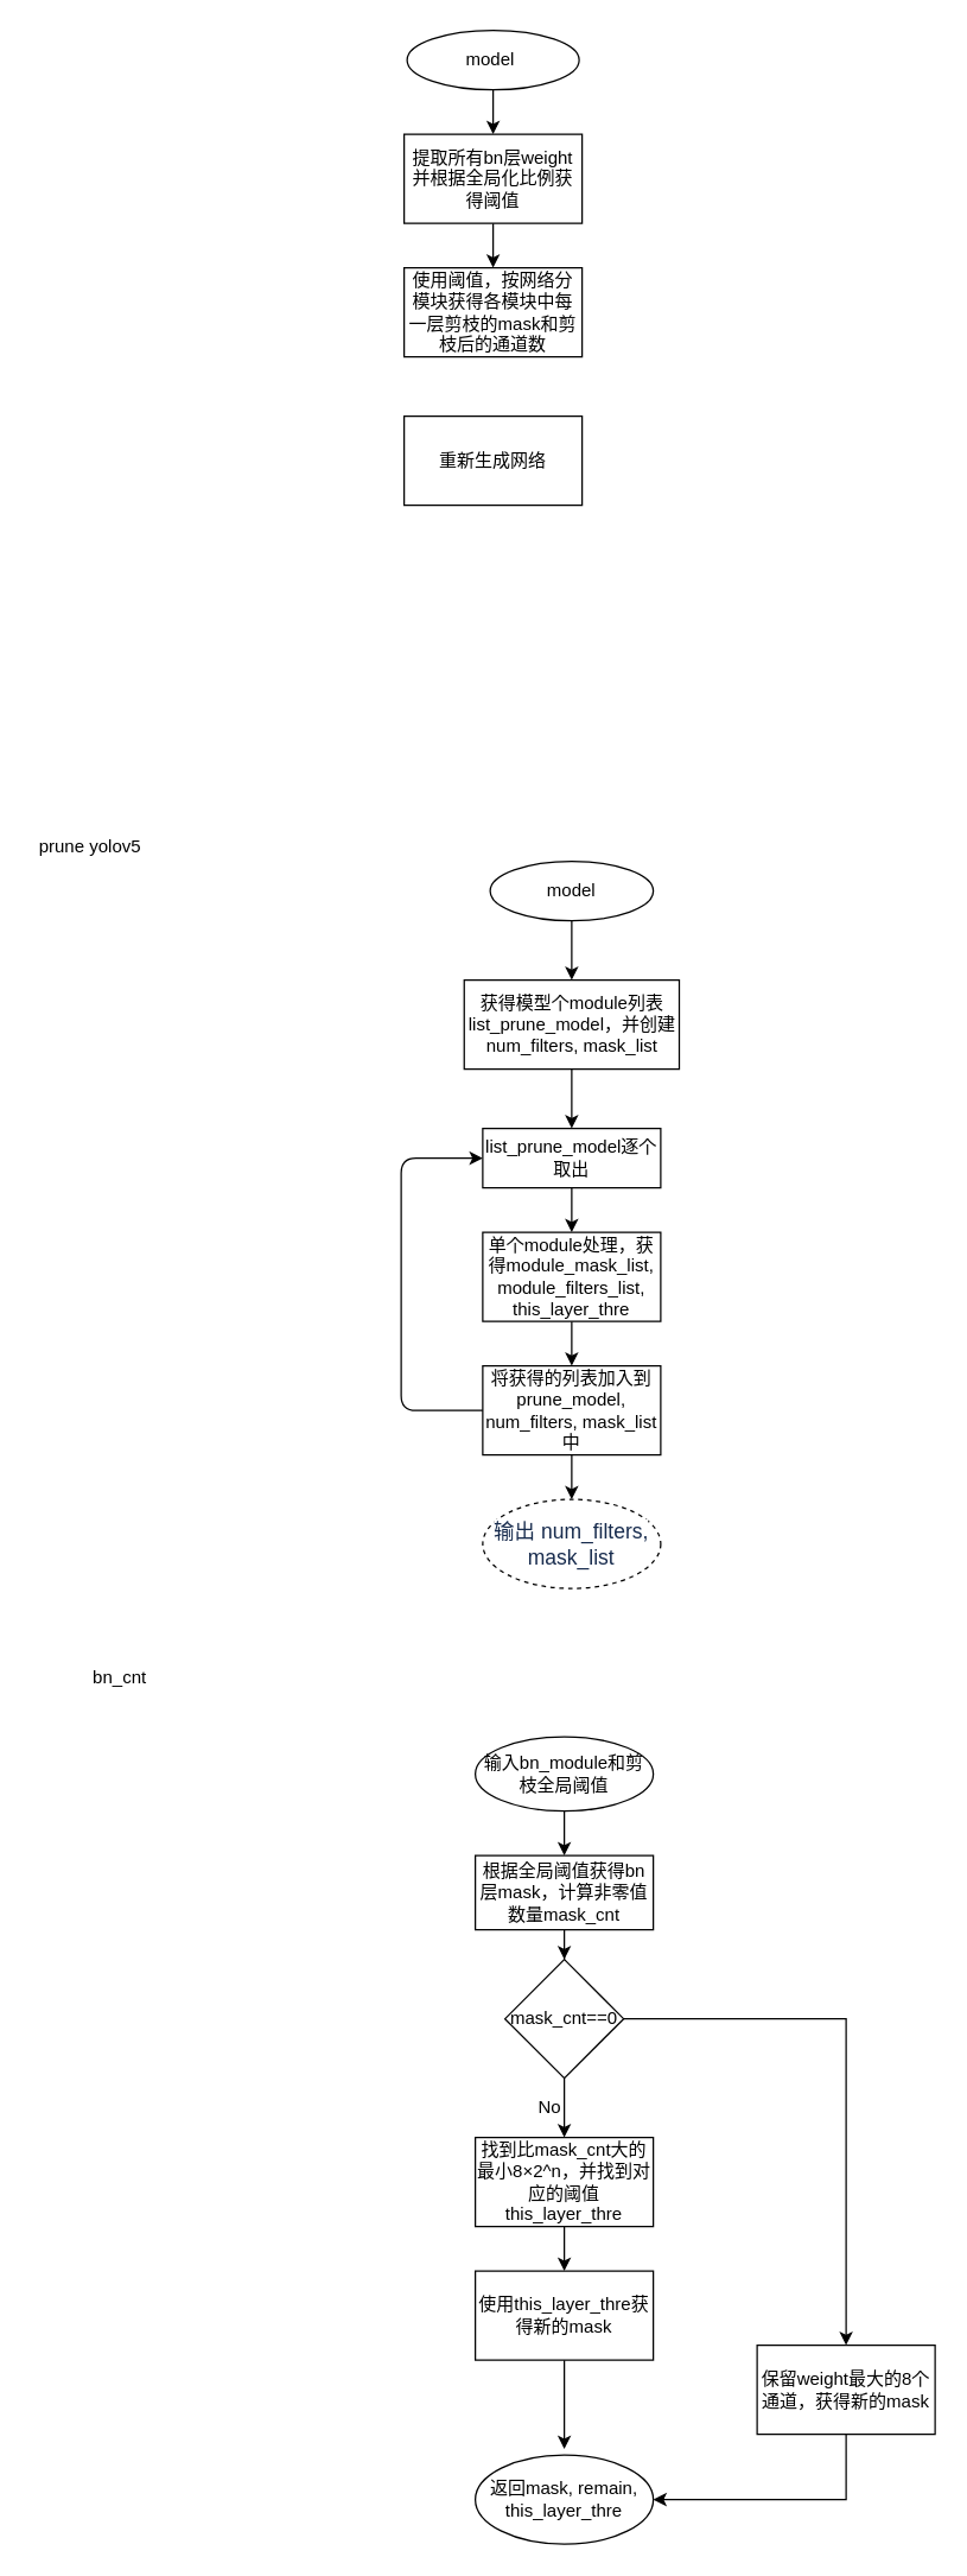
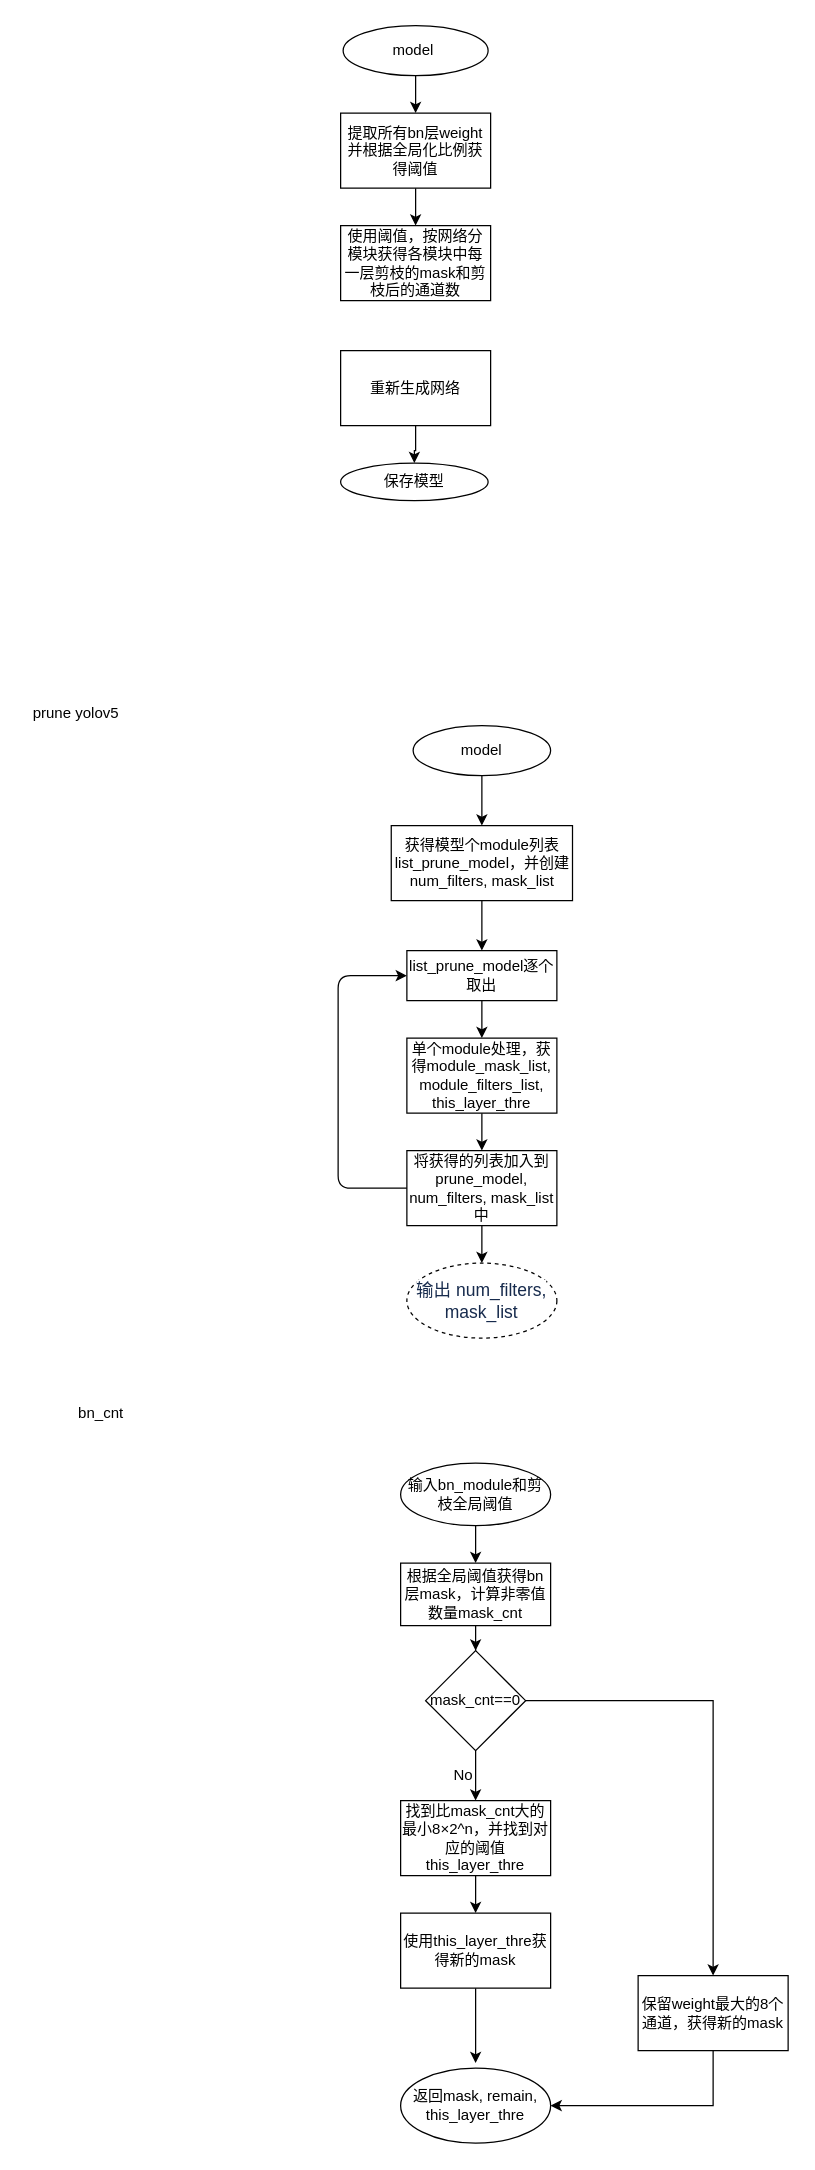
  <mxCell id="0" />
  <mxCell id="1" parent="0" />
  <mxCell id="2" value="" style="edgeStyle=orthogonalEdgeStyle;rounded=0;orthogonalLoop=1;jettySize=auto;html=1;" parent="1" source="3" target="5" edge="1"><mxGeometry relative="1" as="geometry" /></mxCell>
  <mxCell id="3" value="model&amp;nbsp;" style="ellipse;whiteSpace=wrap;html=1;" parent="1" vertex="1"><mxGeometry x="274" y="20" width="116" height="40" as="geometry" /></mxCell>
  <mxCell id="4" value="" style="edgeStyle=orthogonalEdgeStyle;rounded=0;orthogonalLoop=1;jettySize=auto;html=1;" parent="1" source="5" target="6" edge="1"><mxGeometry relative="1" as="geometry" /></mxCell>
  <mxCell id="5" value="提取所有bn层weight&lt;br&gt;并根据全局化比例获得阈值" style="whiteSpace=wrap;html=1;" parent="1" vertex="1"><mxGeometry x="272" y="90" width="120" height="60" as="geometry" /></mxCell>
  <mxCell id="6" value="使用阈值，按网络分模块获得各模块中每一层剪枝的mask和剪枝后的通道数" style="whiteSpace=wrap;html=1;" parent="1" vertex="1"><mxGeometry x="272" y="180" width="120" height="60" as="geometry" /></mxCell>
+ <mxCell id="7" value="" style="edgeStyle=orthogonalEdgeStyle;rounded=0;orthogonalLoop=1;jettySize=auto;html=1;" parent="1" source="8" target="9" edge="1"><mxGeometry relative="1" as="geometry" /></mxCell>
  <mxCell id="8" value="重新生成网络" style="whiteSpace=wrap;html=1;" parent="1" vertex="1"><mxGeometry x="272" y="280" width="120" height="60" as="geometry" /></mxCell>
+ <mxCell id="9" value="保存模型" style="ellipse;whiteSpace=wrap;html=1;" parent="1" vertex="1"><mxGeometry x="272" y="370" width="118" height="30" as="geometry" /></mxCell>
  <mxCell id="10" value="" style="edgeStyle=orthogonalEdgeStyle;rounded=0;orthogonalLoop=1;jettySize=auto;html=1;" edge="1" parent="1" source="11" target="13"><mxGeometry relative="1" as="geometry" /></mxCell>
  <mxCell id="11" value="model" style="ellipse;whiteSpace=wrap;html=1;" vertex="1" parent="1"><mxGeometry x="330" y="580" width="110" height="40" as="geometry" /></mxCell>
  <mxCell id="12" value="" style="edgeStyle=orthogonalEdgeStyle;rounded=0;orthogonalLoop=1;jettySize=auto;html=1;" edge="1" parent="1" source="13" target="15"><mxGeometry relative="1" as="geometry" /></mxCell>
  <mxCell id="13" value="获得模型个module列表list_prune_model，并创建num_filters, mask_list" style="whiteSpace=wrap;html=1;" vertex="1" parent="1"><mxGeometry x="312.5" y="660" width="145" height="60" as="geometry" /></mxCell>
  <mxCell id="14" value="" style="edgeStyle=orthogonalEdgeStyle;rounded=0;orthogonalLoop=1;jettySize=auto;html=1;" edge="1" parent="1" source="15" target="17"><mxGeometry relative="1" as="geometry" /></mxCell>
  <mxCell id="15" value="list_prune_model逐个取出" style="whiteSpace=wrap;html=1;" vertex="1" parent="1"><mxGeometry x="325" y="760" width="120" height="40" as="geometry" /></mxCell>
  <mxCell id="16" value="" style="edgeStyle=orthogonalEdgeStyle;rounded=0;orthogonalLoop=1;jettySize=auto;html=1;" edge="1" parent="1" source="17" target="19"><mxGeometry relative="1" as="geometry" /></mxCell>
  <mxCell id="17" value="单个module处理，获得module_mask_list, module_filters_list, this_layer_thre" style="whiteSpace=wrap;html=1;" vertex="1" parent="1"><mxGeometry x="325" y="830" width="120" height="60" as="geometry" /></mxCell>
  <mxCell id="18" value="" style="edgeStyle=orthogonalEdgeStyle;rounded=0;orthogonalLoop=1;jettySize=auto;html=1;" edge="1" parent="1" source="19" target="20"><mxGeometry relative="1" as="geometry" /></mxCell>
  <mxCell id="19" value="将获得的列表加入到prune_model, num_filters, mask_list中" style="whiteSpace=wrap;html=1;" vertex="1" parent="1"><mxGeometry x="325" y="920" width="120" height="60" as="geometry" /></mxCell>
  <mxCell id="20" value="&lt;span style=&quot;color: rgb(23 , 43 , 77) ; font-size: 14px ; text-align: left ; background-color: rgb(255 , 255 , 255)&quot;&gt;输出 num_filters, mask_list&lt;/span&gt;" style="ellipse;whiteSpace=wrap;html=1;dashed=1;" vertex="1" parent="1"><mxGeometry x="325" y="1010" width="120" height="60" as="geometry" /></mxCell>
  <mxCell id="21" value="" style="endArrow=classic;html=1;exitX=0;exitY=0.5;exitDx=0;exitDy=0;entryX=0;entryY=0.5;entryDx=0;entryDy=0;" edge="1" parent="1" source="19" target="15"><mxGeometry width="50" height="50" relative="1" as="geometry"><mxPoint x="370" y="960" as="sourcePoint" /><mxPoint x="270" y="900" as="targetPoint" /><Array as="points"><mxPoint x="270" y="950" /><mxPoint x="270" y="780" /></Array></mxGeometry></mxCell>
  <mxCell id="22" value="" style="edgeStyle=orthogonalEdgeStyle;rounded=0;orthogonalLoop=1;jettySize=auto;html=1;" edge="1" parent="1" source="23" target="27"><mxGeometry relative="1" as="geometry" /></mxCell>
  <mxCell id="23" value="输入bn_module和剪枝全局阈值" style="ellipse;whiteSpace=wrap;html=1;" vertex="1" parent="1"><mxGeometry x="320" y="1170" width="120" height="50" as="geometry" /></mxCell>
  <mxCell id="24" value="prune yolov5" style="text;html=1;align=center;verticalAlign=middle;resizable=0;points=[];autosize=1;" vertex="1" parent="1"><mxGeometry x="20" y="560" width="80" height="20" as="geometry" /></mxCell>
  <mxCell id="25" value="bn_cnt" style="text;html=1;align=center;verticalAlign=middle;resizable=0;points=[];autosize=1;" vertex="1" parent="1"><mxGeometry x="45" y="1120" width="70" height="20" as="geometry" /></mxCell>
  <mxCell id="26" value="" style="edgeStyle=orthogonalEdgeStyle;rounded=0;orthogonalLoop=1;jettySize=auto;html=1;" edge="1" parent="1" source="27" target="30"><mxGeometry relative="1" as="geometry" /></mxCell>
  <mxCell id="27" value="根据全局阈值获得bn层mask，计算非零值数量mask_cnt" style="whiteSpace=wrap;html=1;" vertex="1" parent="1"><mxGeometry x="320" y="1250" width="120" height="50" as="geometry" /></mxCell>
  <mxCell id="28" value="" style="edgeStyle=orthogonalEdgeStyle;rounded=0;orthogonalLoop=1;jettySize=auto;html=1;" edge="1" parent="1" source="30" target="32"><mxGeometry relative="1" as="geometry"><Array as="points"><mxPoint x="380" y="1440" /><mxPoint x="380" y="1440" /></Array></mxGeometry></mxCell>
  <mxCell id="29" value="" style="edgeStyle=orthogonalEdgeStyle;rounded=0;orthogonalLoop=1;jettySize=auto;html=1;" edge="1" parent="1" source="30" target="37"><mxGeometry relative="1" as="geometry" /></mxCell>
  <mxCell id="30" value="mask_cnt==0" style="rhombus;whiteSpace=wrap;html=1;" vertex="1" parent="1"><mxGeometry x="340" y="1320" width="80" height="80" as="geometry" /></mxCell>
  <mxCell id="31" value="" style="edgeStyle=orthogonalEdgeStyle;rounded=0;orthogonalLoop=1;jettySize=auto;html=1;" edge="1" parent="1" source="32" target="35"><mxGeometry relative="1" as="geometry" /></mxCell>
  <mxCell id="32" value="找到比mask_cnt大的最小8×2^n，并找到对应的阈值this_layer_thre" style="whiteSpace=wrap;html=1;" vertex="1" parent="1"><mxGeometry x="320" y="1440" width="120" height="60" as="geometry" /></mxCell>
  <mxCell id="33" value="No" style="text;html=1;align=center;verticalAlign=middle;resizable=0;points=[];autosize=1;" vertex="1" parent="1"><mxGeometry x="355" y="1410" width="30" height="20" as="geometry" /></mxCell>
  <mxCell id="34" style="edgeStyle=orthogonalEdgeStyle;rounded=0;orthogonalLoop=1;jettySize=auto;html=1;exitX=0.5;exitY=1;exitDx=0;exitDy=0;" edge="1" parent="1" source="35"><mxGeometry relative="1" as="geometry"><mxPoint x="380" y="1650" as="targetPoint" /></mxGeometry></mxCell>
  <mxCell id="35" value="使用this_layer_thre获得新的mask" style="whiteSpace=wrap;html=1;" vertex="1" parent="1"><mxGeometry x="320" y="1530" width="120" height="60" as="geometry" /></mxCell>
  <mxCell id="36" value="" style="edgeStyle=orthogonalEdgeStyle;rounded=0;orthogonalLoop=1;jettySize=auto;html=1;" edge="1" parent="1" source="37" target="38"><mxGeometry relative="1" as="geometry"><Array as="points"><mxPoint x="570" y="1684" /></Array></mxGeometry></mxCell>
  <mxCell id="37" value="保留weight最大的8个通道，获得新的mask" style="whiteSpace=wrap;html=1;" vertex="1" parent="1"><mxGeometry x="510" y="1580" width="120" height="60" as="geometry" /></mxCell>
  <mxCell id="38" value="返回mask, remain, this_layer_thre" style="ellipse;whiteSpace=wrap;html=1;" vertex="1" parent="1"><mxGeometry x="320" y="1654" width="120" height="60" as="geometry" /></mxCell>
